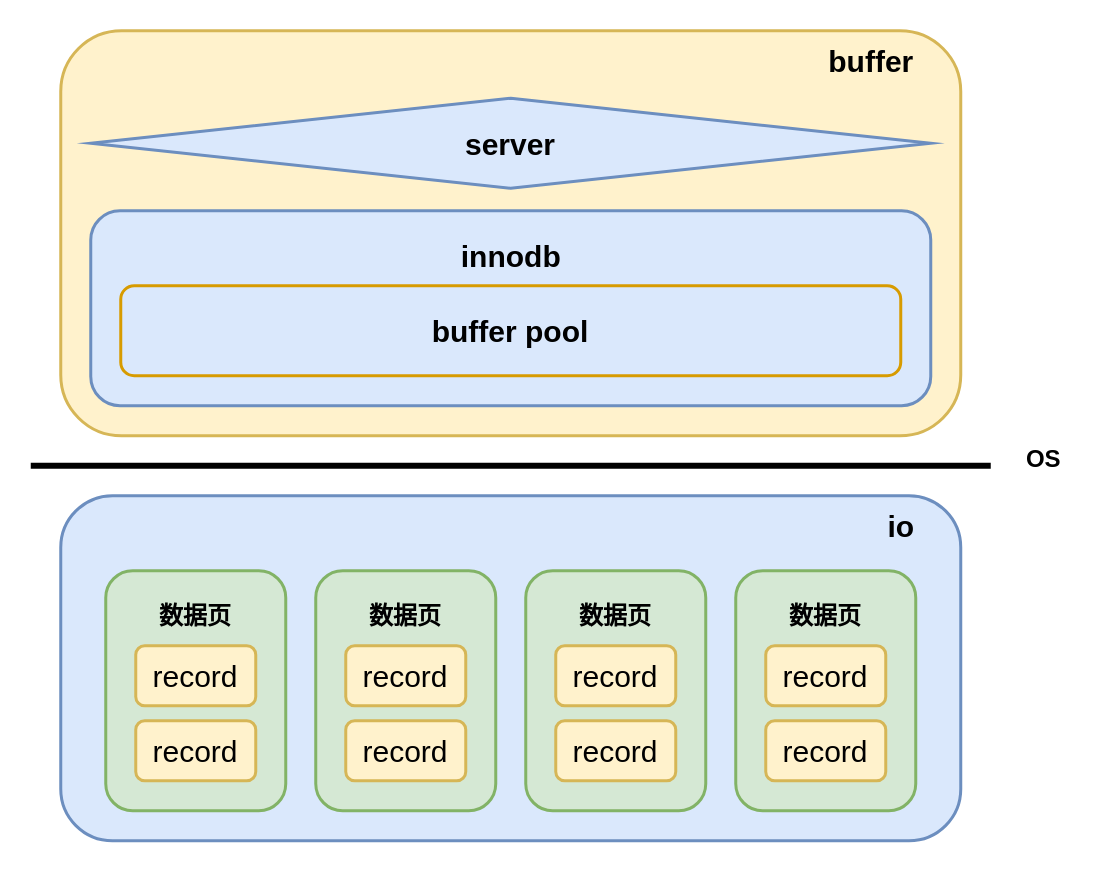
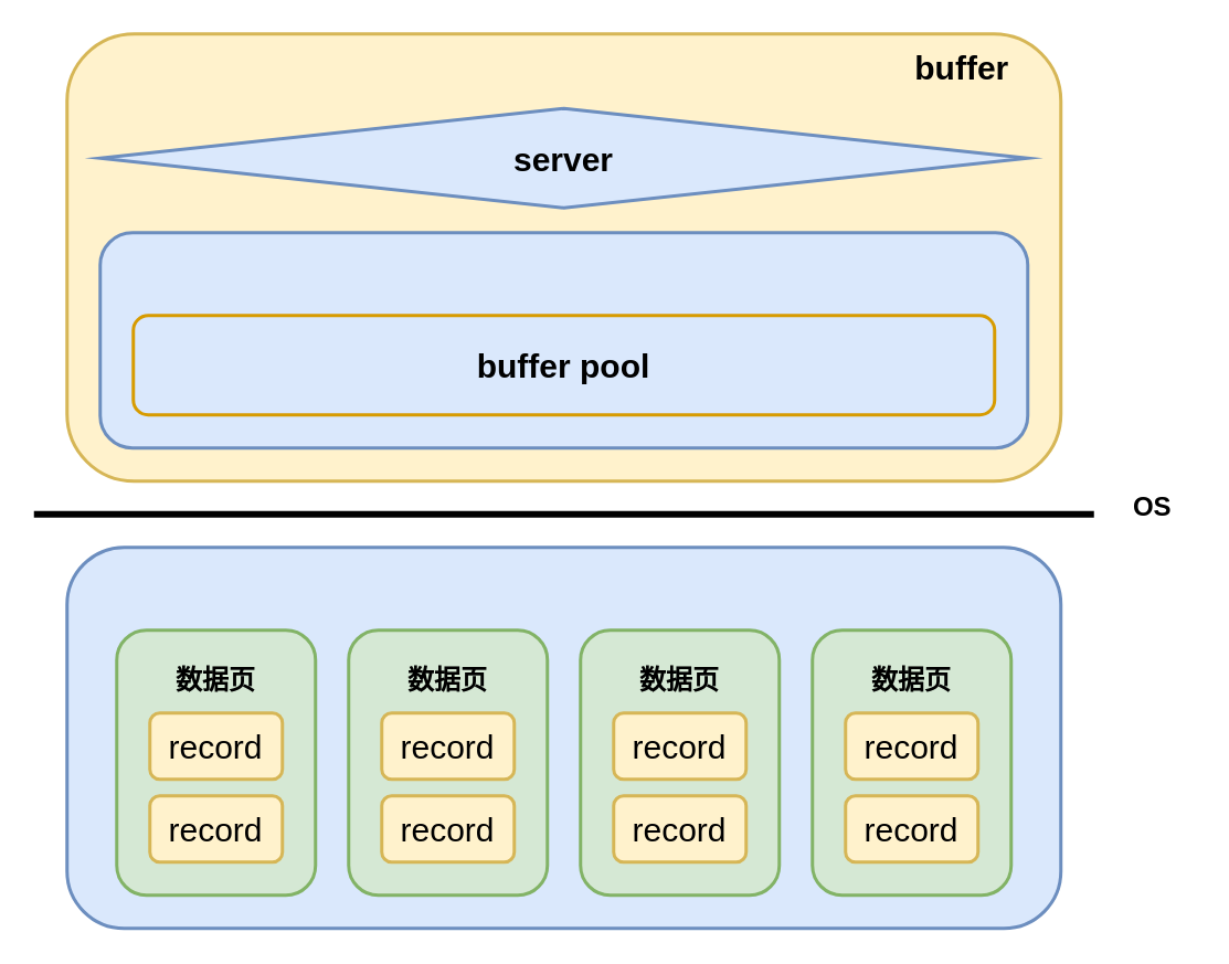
  <mxCell id="0" />
  <mxCell id="1" parent="0" />
  <mxCell id="2" value="" style="rounded=1;whiteSpace=wrap;html=1;strokeWidth=2;fillWeight=4;hachureGap=8;hachureAngle=45;fillColor=#fff2cc;sketch=0;strokeColor=#d6b656;" vertex="1" parent="1"><mxGeometry x="40" y="20" width="600" height="270" as="geometry" /></mxCell>
  <mxCell id="3" value="&lt;font style=&quot;font-size: 20px;&quot;&gt;&lt;b&gt;server&lt;/b&gt;&lt;/font&gt;" style="rhombus;whiteSpace=wrap;html=1;strokeWidth=2;fillWeight=4;hachureGap=8;hachureAngle=45;fillColor=#dae8fc;sketch=0;strokeColor=#6c8ebf;" vertex="1" parent="1"><mxGeometry x="60" y="65" width="560" height="60" as="geometry" /></mxCell>
  <mxCell id="4" value="" style="rounded=1;whiteSpace=wrap;html=1;strokeWidth=2;fillWeight=4;hachureGap=8;hachureAngle=45;fillColor=#dae8fc;sketch=0;strokeColor=#6c8ebf;" vertex="1" parent="1"><mxGeometry x="60" y="140" width="560" height="130" as="geometry" /></mxCell>
  <mxCell id="5" value="&lt;font style=&quot;font-size: 20px;&quot;&gt;&lt;b&gt;buffer pool&lt;/b&gt;&lt;/font&gt;" style="rounded=1;whiteSpace=wrap;html=1;strokeWidth=2;fillWeight=4;hachureGap=8;hachureAngle=45;fillColor=#dae8fc;sketch=0;strokeColor=#d79b00;" vertex="1" parent="1"><mxGeometry x="80" y="190" width="520" height="60" as="geometry" /></mxCell>
  <mxCell id="6" value="" style="rounded=1;whiteSpace=wrap;html=1;strokeWidth=2;fillWeight=4;hachureGap=8;hachureAngle=45;fillColor=#dae8fc;sketch=0;strokeColor=#6c8ebf;" vertex="1" parent="1"><mxGeometry x="40" y="330" width="600" height="230" as="geometry" /></mxCell>
  <mxCell id="7" value="" style="rounded=1;whiteSpace=wrap;html=1;strokeWidth=2;fillWeight=4;hachureGap=8;hachureAngle=45;fillColor=#d5e8d4;sketch=0;strokeColor=#82b366;" vertex="1" parent="1"><mxGeometry x="70" y="380" width="120" height="160" as="geometry" /></mxCell>
  <mxCell id="8" value="" style="rounded=1;whiteSpace=wrap;html=1;strokeWidth=2;fillWeight=4;hachureGap=8;hachureAngle=45;fillColor=#d5e8d4;sketch=0;strokeColor=#82b366;" vertex="1" parent="1"><mxGeometry x="210" y="380" width="120" height="160" as="geometry" /></mxCell>
  <mxCell id="9" value="" style="rounded=1;whiteSpace=wrap;html=1;strokeWidth=2;fillWeight=4;hachureGap=8;hachureAngle=45;fillColor=#d5e8d4;sketch=0;strokeColor=#82b366;" vertex="1" parent="1"><mxGeometry x="350" y="380" width="120" height="160" as="geometry" /></mxCell>
  <mxCell id="10" value="" style="rounded=1;whiteSpace=wrap;html=1;strokeWidth=2;fillWeight=4;hachureGap=8;hachureAngle=45;fillColor=#d5e8d4;sketch=0;strokeColor=#82b366;" vertex="1" parent="1"><mxGeometry x="490" y="380" width="120" height="160" as="geometry" /></mxCell>
  <mxCell id="11" value="" style="endArrow=none;html=1;rounded=0;strokeWidth=4;" edge="1" parent="1"><mxGeometry width="50" height="50" relative="1" as="geometry"><mxPoint x="20" y="310" as="sourcePoint" /><mxPoint x="660" y="310" as="targetPoint" /></mxGeometry></mxCell>
  <mxCell id="12" value="OS" style="text;html=1;align=center;verticalAlign=middle;resizable=0;points=[];autosize=1;strokeColor=none;fillColor=none;strokeWidth=6;fontSize=16;fontStyle=1" vertex="1" parent="1"><mxGeometry x="670" y="290" width="50" height="30" as="geometry" /></mxCell>
- <mxCell id="13" value="io" style="text;html=1;align=center;verticalAlign=middle;resizable=0;points=[];autosize=1;strokeColor=none;fillColor=none;fontSize=20;fontStyle=1" vertex="1" parent="1"><mxGeometry x="580" y="330" width="40" height="40" as="geometry" /></mxCell>
  <mxCell id="14" value="buffer" style="text;html=1;align=center;verticalAlign=middle;resizable=0;points=[];autosize=1;strokeColor=none;fillColor=none;fontSize=20;fontStyle=1" vertex="1" parent="1"><mxGeometry x="540" y="20" width="80" height="40" as="geometry" /></mxCell>
  <mxCell id="15" value="record" style="rounded=1;whiteSpace=wrap;html=1;strokeWidth=2;fillWeight=4;hachureGap=8;hachureAngle=45;fillColor=#fff2cc;sketch=0;fontSize=20;strokeColor=#d6b656;" vertex="1" parent="1"><mxGeometry x="90" y="430" width="80" height="40" as="geometry" /></mxCell>
  <mxCell id="16" value="record" style="rounded=1;whiteSpace=wrap;html=1;strokeWidth=2;fillWeight=4;hachureGap=8;hachureAngle=45;fillColor=#fff2cc;sketch=0;fontSize=20;strokeColor=#d6b656;" vertex="1" parent="1"><mxGeometry x="90" y="480" width="80" height="40" as="geometry" /></mxCell>
  <mxCell id="17" value="record" style="rounded=1;whiteSpace=wrap;html=1;strokeWidth=2;fillWeight=4;hachureGap=8;hachureAngle=45;fillColor=#fff2cc;sketch=0;fontSize=20;strokeColor=#d6b656;" vertex="1" parent="1"><mxGeometry x="230" y="430" width="80" height="40" as="geometry" /></mxCell>
  <mxCell id="18" value="record" style="rounded=1;whiteSpace=wrap;html=1;strokeWidth=2;fillWeight=4;hachureGap=8;hachureAngle=45;fillColor=#fff2cc;sketch=0;fontSize=20;strokeColor=#d6b656;" vertex="1" parent="1"><mxGeometry x="230" y="480" width="80" height="40" as="geometry" /></mxCell>
  <mxCell id="19" value="record" style="rounded=1;whiteSpace=wrap;html=1;strokeWidth=2;fillWeight=4;hachureGap=8;hachureAngle=45;fillColor=#fff2cc;sketch=0;fontSize=20;strokeColor=#d6b656;" vertex="1" parent="1"><mxGeometry x="370" y="430" width="80" height="40" as="geometry" /></mxCell>
  <mxCell id="20" value="record" style="rounded=1;whiteSpace=wrap;html=1;strokeWidth=2;fillWeight=4;hachureGap=8;hachureAngle=45;fillColor=#fff2cc;sketch=0;fontSize=20;strokeColor=#d6b656;" vertex="1" parent="1"><mxGeometry x="370" y="480" width="80" height="40" as="geometry" /></mxCell>
  <mxCell id="21" value="record" style="rounded=1;whiteSpace=wrap;html=1;strokeWidth=2;fillWeight=4;hachureGap=8;hachureAngle=45;fillColor=#fff2cc;sketch=0;fontSize=20;strokeColor=#d6b656;" vertex="1" parent="1"><mxGeometry x="510" y="430" width="80" height="40" as="geometry" /></mxCell>
  <mxCell id="22" value="record" style="rounded=1;whiteSpace=wrap;html=1;strokeWidth=2;fillWeight=4;hachureGap=8;hachureAngle=45;fillColor=#fff2cc;sketch=0;fontSize=20;strokeColor=#d6b656;" vertex="1" parent="1"><mxGeometry x="510" y="480" width="80" height="40" as="geometry" /></mxCell>
  <mxCell id="23" value="&lt;span style=&quot;color: rgb(0, 0, 0); font-family: Helvetica; font-size: 16px; font-style: normal; font-variant-ligatures: normal; font-variant-caps: normal; font-weight: 700; letter-spacing: normal; orphans: 2; text-indent: 0px; text-transform: none; widows: 2; word-spacing: 0px; -webkit-text-stroke-width: 0px; text-decoration-thickness: initial; text-decoration-style: initial; text-decoration-color: initial; float: none; display: inline !important;&quot;&gt;数据页&lt;/span&gt;" style="text;whiteSpace=wrap;html=1;fontSize=20;align=center;" vertex="1" parent="1"><mxGeometry x="100" y="390" width="60" height="50" as="geometry" /></mxCell>
  <mxCell id="24" value="&lt;span style=&quot;color: rgb(0, 0, 0); font-family: Helvetica; font-size: 16px; font-style: normal; font-variant-ligatures: normal; font-variant-caps: normal; font-weight: 700; letter-spacing: normal; orphans: 2; text-indent: 0px; text-transform: none; widows: 2; word-spacing: 0px; -webkit-text-stroke-width: 0px; text-decoration-thickness: initial; text-decoration-style: initial; text-decoration-color: initial; float: none; display: inline !important;&quot;&gt;数据页&lt;/span&gt;" style="text;whiteSpace=wrap;html=1;fontSize=20;align=center;" vertex="1" parent="1"><mxGeometry x="240" y="390" width="60" height="50" as="geometry" /></mxCell>
  <mxCell id="25" value="&lt;span style=&quot;color: rgb(0, 0, 0); font-family: Helvetica; font-size: 16px; font-style: normal; font-variant-ligatures: normal; font-variant-caps: normal; font-weight: 700; letter-spacing: normal; orphans: 2; text-indent: 0px; text-transform: none; widows: 2; word-spacing: 0px; -webkit-text-stroke-width: 0px; text-decoration-thickness: initial; text-decoration-style: initial; text-decoration-color: initial; float: none; display: inline !important;&quot;&gt;数据页&lt;/span&gt;" style="text;whiteSpace=wrap;html=1;fontSize=20;align=center;" vertex="1" parent="1"><mxGeometry x="380" y="390" width="60" height="50" as="geometry" /></mxCell>
  <mxCell id="26" value="&lt;span style=&quot;color: rgb(0, 0, 0); font-family: Helvetica; font-size: 16px; font-style: normal; font-variant-ligatures: normal; font-variant-caps: normal; font-weight: 700; letter-spacing: normal; orphans: 2; text-indent: 0px; text-transform: none; widows: 2; word-spacing: 0px; -webkit-text-stroke-width: 0px; text-decoration-thickness: initial; text-decoration-style: initial; text-decoration-color: initial; float: none; display: inline !important;&quot;&gt;数据页&lt;/span&gt;" style="text;whiteSpace=wrap;html=1;fontSize=20;align=center;" vertex="1" parent="1"><mxGeometry x="520" y="390" width="60" height="50" as="geometry" /></mxCell>
- <mxCell id="27" value="innodb" style="text;html=1;align=center;verticalAlign=middle;resizable=0;points=[];autosize=1;strokeColor=none;fillColor=none;fontSize=20;fontStyle=1" vertex="1" parent="1"><mxGeometry x="295" y="150" width="90" height="40" as="geometry" /></mxCell>
